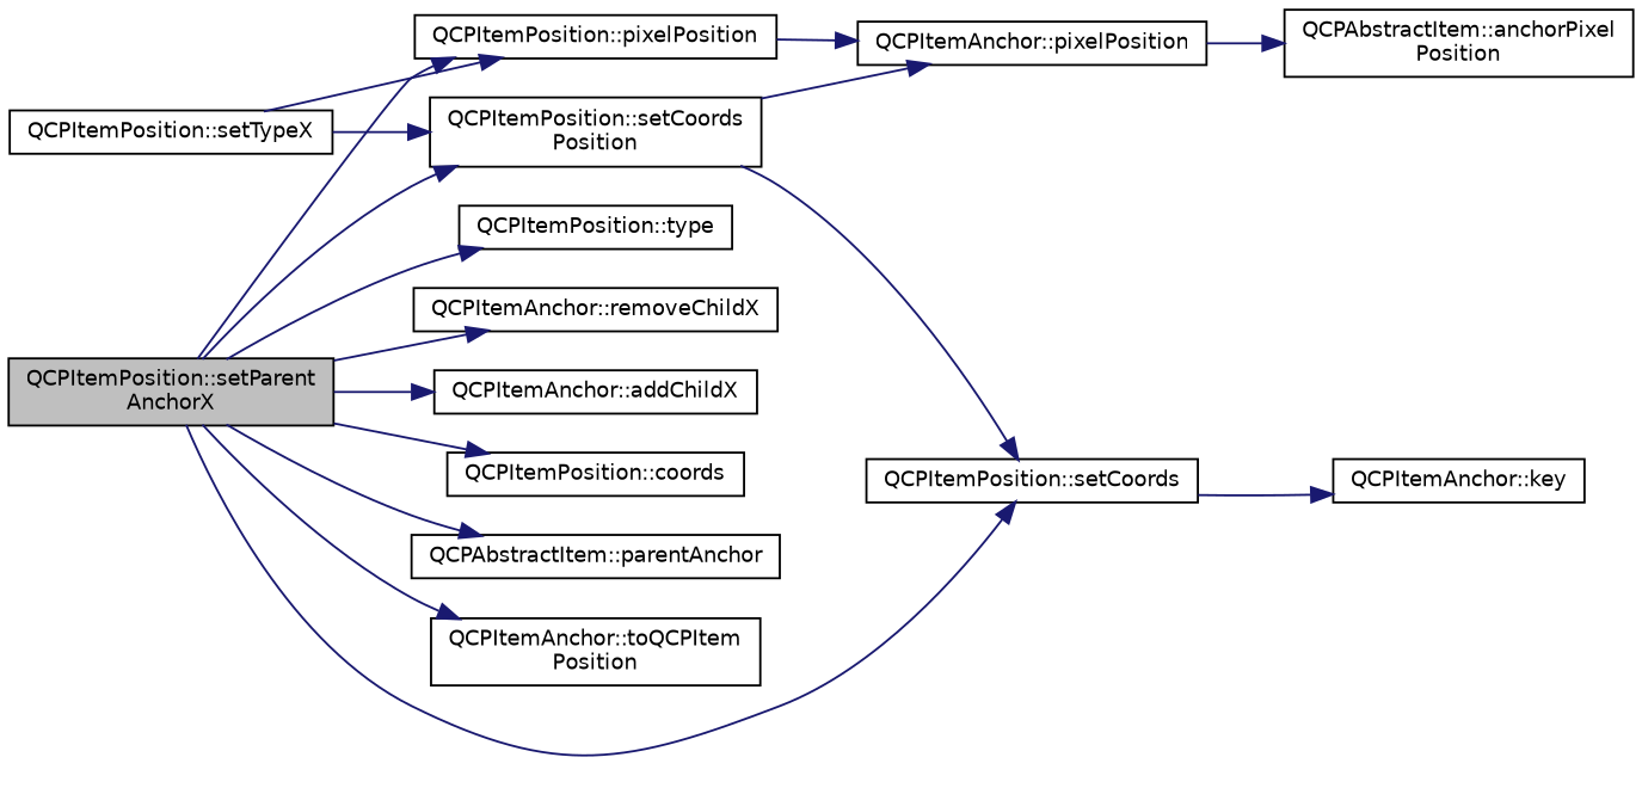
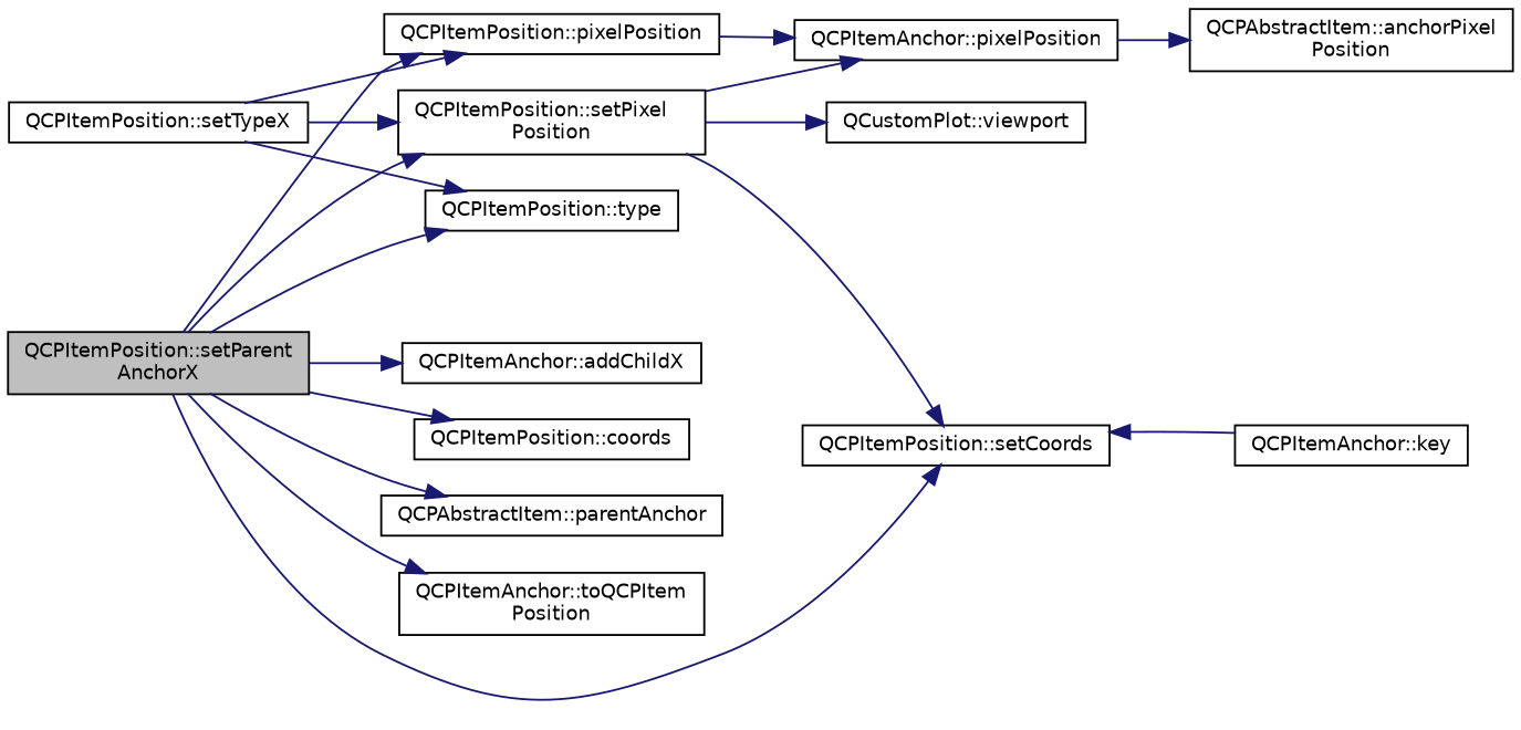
  digraph {
    rankdir=LR
    node [color=black fillcolor=white fontname=Helvetica fontsize=10 shape=record style=filled]
    edge [color=midnightblue fontname=Helvetica fontsize=10 labelfontname=Helvetica labelfontsize=10 style=solid]
    n1 [fillcolor=grey75 fontcolor=black height=0.2 label="QCPItemPosition::setParent\lAnchorX" width=0.4]
    n2 [height=0.2 label="QCPAbstractItem::parentAnchor" width=0.4]
    n3 [height=0.2 label="QCPItemAnchor::toQCPItem\lPosition" width=0.4]
    n4 [height=0.2 label="QCPItemPosition::pixelPosition" width=0.4]
-   n5 [height=0.2 label="QCPItemPosition::setCoords\lPosition" width=0.4]
+   n5 [height=0.2 label="QCPItemPosition::setPixel\lPosition" width=0.4]
    n6 [height=0.2 label="QCPItemPosition::setCoords" width=0.4]
-   n7 [height=0.2 label="QCPItemAnchor::removeChildX" width=0.4]
    n8 [height=0.2 label="QCPItemAnchor::addChildX" width=0.4]
    n9 [height=0.2 label="QCPItemPosition::coords" width=0.4]
    n10 [height=0.2 label="QCPItemPosition::type" width=0.4]
    n11 [height=0.2 label="QCPItemPosition::setTypeX" width=0.4]
    n12 [height=0.2 label="QCPItemAnchor::pixelPosition" width=0.4]
+   n13 [height=0.2 label="QCustomPlot::viewport" width=0.4]
    n14 [height=0.2 label="QCPItemAnchor::key" width=0.4]
    n15 [height=0.2 label="QCPAbstractItem::anchorPixel\lPosition" width=0.4]
    n1 -> n2
    n1 -> n3
    n1 -> n4
    n1 -> n5
    n1 -> n6
-   n1 -> n7
    n1 -> n8
    n1 -> n9
    n1 -> n10
    n4 -> n12
    n5 -> n6
    n5 -> n12
-   n6 -> n14
+   n5 -> n13
+   n14 -> n6
    n11 -> n4
    n11 -> n5
+   n11 -> n10
    n12 -> n15
  }
